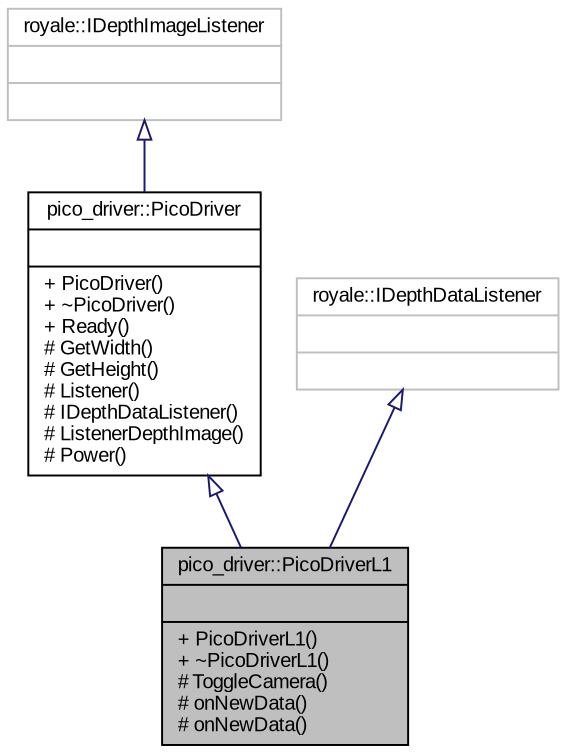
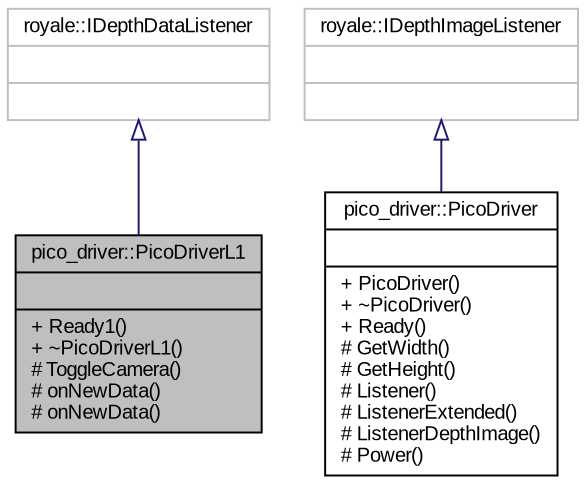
  digraph {
    fontname="Liberation Sans"
    node [color=black fillcolor=white fontname="Liberation Sans" fontsize=10 shape=record style=filled]
    edge [arrowtail=onormal color=midnightblue dir=back fontname="Liberation Sans" fontsize=10 labelfontname=Helvetica labelfontsize=10 style=solid]
-   n1 [fillcolor=grey75 fontcolor=black height=0.2 label="{pico_driver::PicoDriverL1\n||+ PicoDriverL1()\l+ ~PicoDriverL1()\l# ToggleCamera()\l# onNewData()\l# onNewData()\l}" width=0.4]
-   n2 [height=0.2 label="{pico_driver::PicoDriver\n||+ PicoDriver()\l+ ~PicoDriver()\l+ Ready()\l# GetWidth()\l# GetHeight()\l# Listener()\l# IDepthDataListener()\l# ListenerDepthImage()\l# Power()\l}" width=0.4]
+   n1 [fillcolor=grey75 fontcolor=black height=0.2 label="{pico_driver::PicoDriverL1\n||+ Ready1()\l+ ~PicoDriverL1()\l# ToggleCamera()\l# onNewData()\l# onNewData()\l}" width=0.4]
+   n2 [height=0.2 label="{pico_driver::PicoDriver\n||+ PicoDriver()\l+ ~PicoDriver()\l+ Ready()\l# GetWidth()\l# GetHeight()\l# Listener()\l# ListenerExtended()\l# ListenerDepthImage()\l# Power()\l}" width=0.4]
    n3 [color=grey75 height=0.2 label="{royale::IDepthDataListener\n||}" width=0.4]
    n4 [color=grey75 height=0.2 label="{royale::IDepthImageListener\n||}" width=0.4]
-   n2 -> n1
    n3 -> n1
    n4 -> n2
  }
